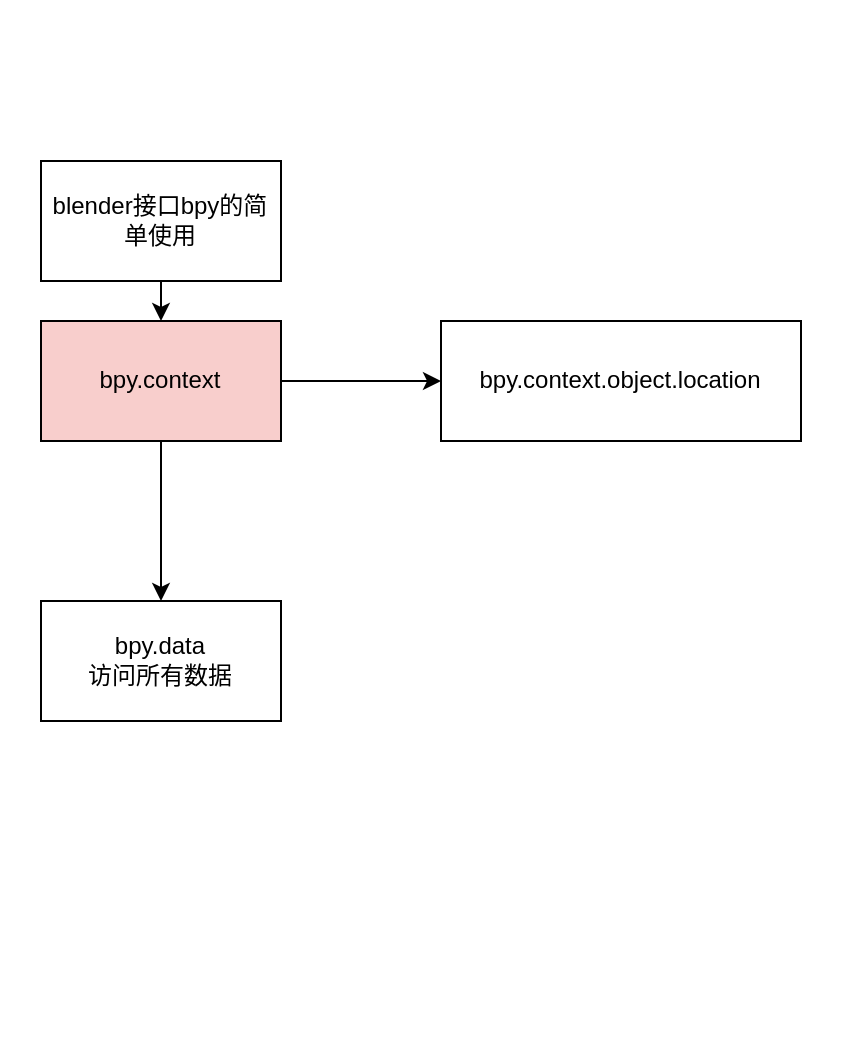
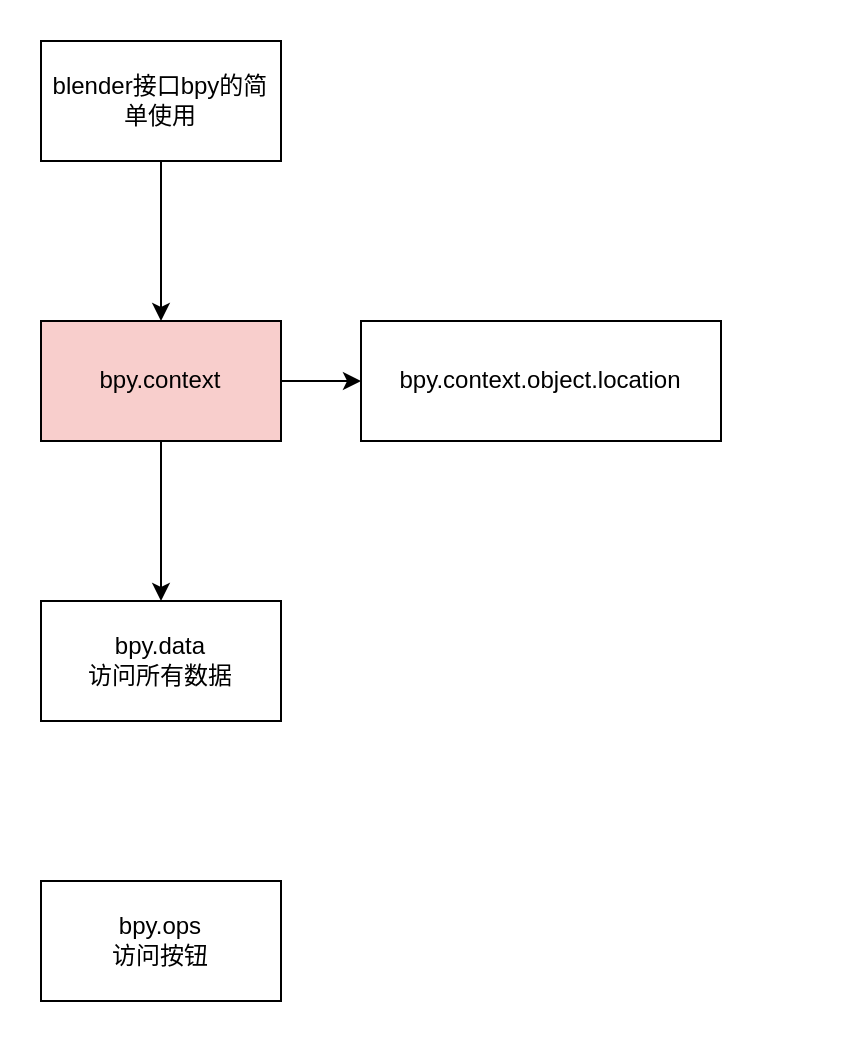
  <mxCell id="0" />
  <mxCell id="1" parent="0" />
  <mxCell id="2" value="" style="edgeStyle=none;html=1;" edge="1" parent="1" source="3" target="6"><mxGeometry relative="1" as="geometry" /></mxCell>
- <mxCell id="3" value="blender接口bpy的简单使用" style="whiteSpace=wrap;html=1;" vertex="1" parent="1"><mxGeometry x="20" y="80" width="120" height="60" as="geometry" /></mxCell>
+ <mxCell id="3" value="blender接口bpy的简单使用" style="whiteSpace=wrap;html=1;" vertex="1" parent="1"><mxGeometry x="20" y="20" width="120" height="60" as="geometry" /></mxCell>
  <mxCell id="4" value="" style="edgeStyle=none;html=1;" edge="1" parent="1" source="6" target="7"><mxGeometry relative="1" as="geometry" /></mxCell>
  <mxCell id="5" value="" style="edgeStyle=none;html=1;" edge="1" parent="1" source="6" target="8"><mxGeometry relative="1" as="geometry" /></mxCell>
  <mxCell id="6" value="bpy.context" style="whiteSpace=wrap;html=1;fillColor=#f8cecc;" vertex="1" parent="1"><mxGeometry x="20" y="160" width="120" height="60" as="geometry" /></mxCell>
- <mxCell id="7" value="bpy.context.object.location" style="whiteSpace=wrap;html=1;" vertex="1" parent="1"><mxGeometry x="220" y="160" width="180" height="60" as="geometry" /></mxCell>
+ <mxCell id="7" value="bpy.context.object.location" style="whiteSpace=wrap;html=1;" vertex="1" parent="1"><mxGeometry x="180" y="160" width="180" height="60" as="geometry" /></mxCell>
  <mxCell id="8" value="bpy.data&lt;br&gt;访问所有数据" style="whiteSpace=wrap;html=1;" vertex="1" parent="1"><mxGeometry x="20" y="300" width="120" height="60" as="geometry" /></mxCell>
+ <mxCell id="9" value="bpy.ops&lt;br&gt;访问按钮" style="whiteSpace=wrap;html=1;" vertex="1" parent="1"><mxGeometry x="20" y="440" width="120" height="60" as="geometry" /></mxCell>
